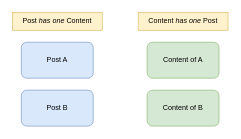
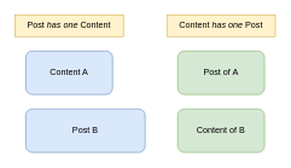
  <mxCell id="0" />
  <mxCell id="1" parent="0" />
  <mxCell id="2" value="Post &lt;i&gt;has one&amp;nbsp;&lt;/i&gt;Content" style="rounded=0;whiteSpace=wrap;html=1;fillColor=#fff2cc;strokeColor=#d6b656;" vertex="1" parent="1"><mxGeometry x="20" y="20" width="150" height="30" as="geometry" /></mxCell>
- <mxCell id="3" value="Post A" style="rounded=1;whiteSpace=wrap;html=1;fillColor=#dae8fc;strokeColor=#6c8ebf;" vertex="1" parent="1"><mxGeometry x="35" y="70" width="120" height="60" as="geometry" /></mxCell>
- <mxCell id="4" value="Content of A" style="whiteSpace=wrap;html=1;rounded=1;fillColor=#d5e8d4;strokeColor=#82b366;" vertex="1" parent="1"><mxGeometry x="245" y="70" width="120" height="60" as="geometry" /></mxCell>
+ <mxCell id="3" value="Content A" style="rounded=1;whiteSpace=wrap;html=1;fillColor=#dae8fc;strokeColor=#6c8ebf;" vertex="1" parent="1"><mxGeometry x="35" y="70" width="120" height="60" as="geometry" /></mxCell>
+ <mxCell id="4" value="Post of A" style="whiteSpace=wrap;html=1;rounded=1;fillColor=#d5e8d4;strokeColor=#82b366;" vertex="1" parent="1"><mxGeometry x="245" y="70" width="120" height="60" as="geometry" /></mxCell>
  <mxCell id="5" value="Content&amp;nbsp;&lt;i&gt;has one&amp;nbsp;&lt;/i&gt;Post" style="rounded=0;whiteSpace=wrap;html=1;fillColor=#fff2cc;strokeColor=#d6b656;" vertex="1" parent="1"><mxGeometry x="230" y="20" width="150" height="30" as="geometry" /></mxCell>
- <mxCell id="6" value="Post B" style="rounded=1;whiteSpace=wrap;html=1;fillColor=#dae8fc;strokeColor=#6c8ebf;" vertex="1" parent="1"><mxGeometry x="35" y="150" width="120" height="60" as="geometry" /></mxCell>
+ <mxCell id="6" value="Post B" style="rounded=1;whiteSpace=wrap;html=1;fillColor=#dae8fc;strokeColor=#6c8ebf;" vertex="1" parent="1"><mxGeometry x="35" y="150" width="165" height="60" as="geometry" /></mxCell>
  <mxCell id="7" value="Content of B" style="whiteSpace=wrap;html=1;rounded=1;fillColor=#d5e8d4;strokeColor=#82b366;" vertex="1" parent="1"><mxGeometry x="245" y="150" width="120" height="60" as="geometry" /></mxCell>
